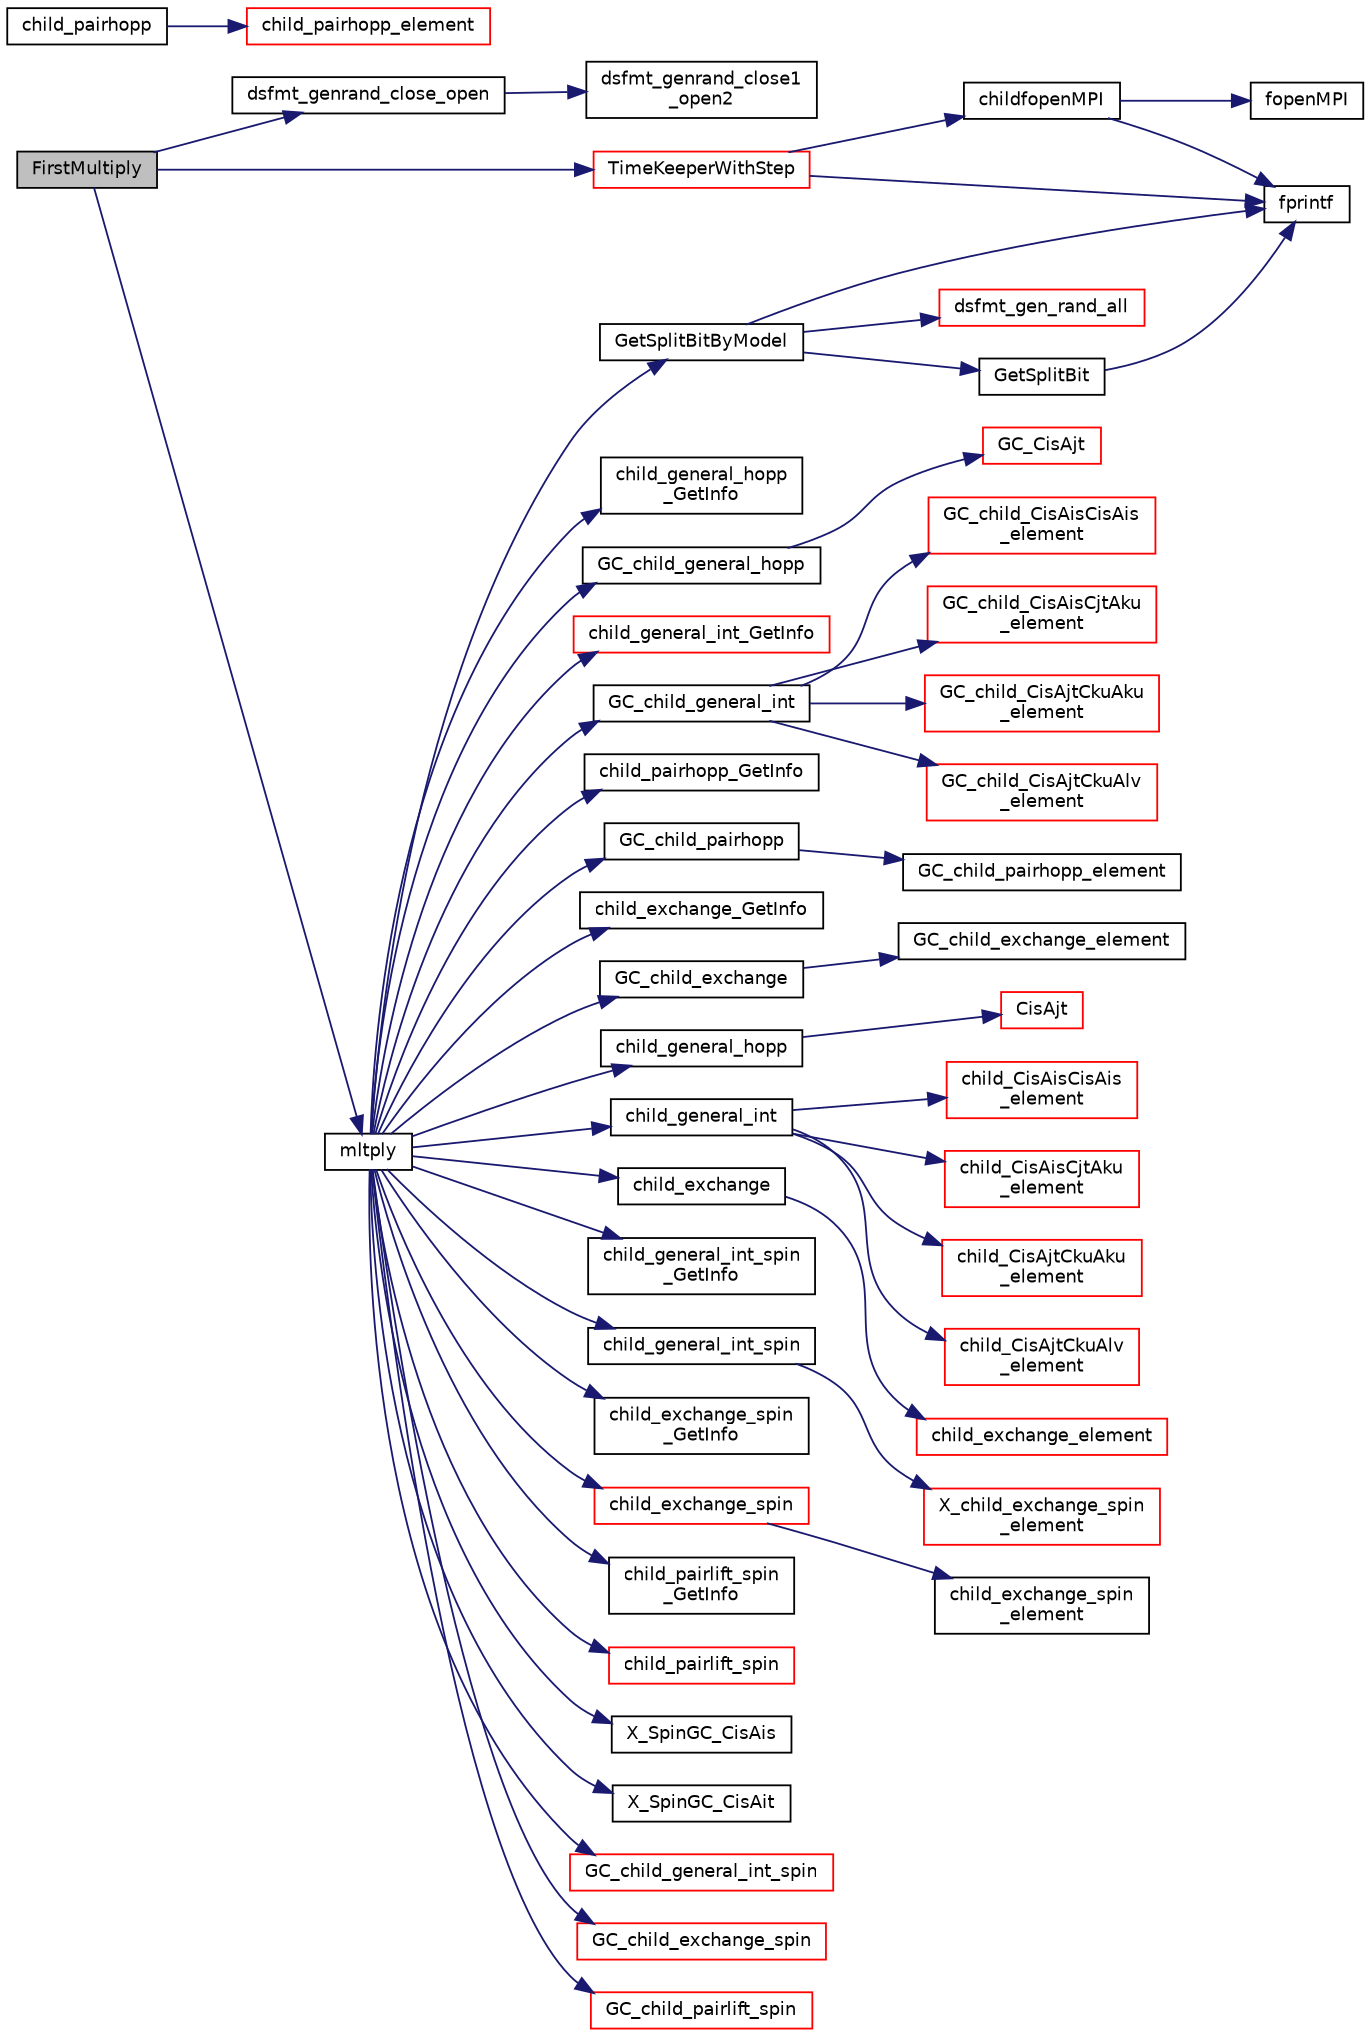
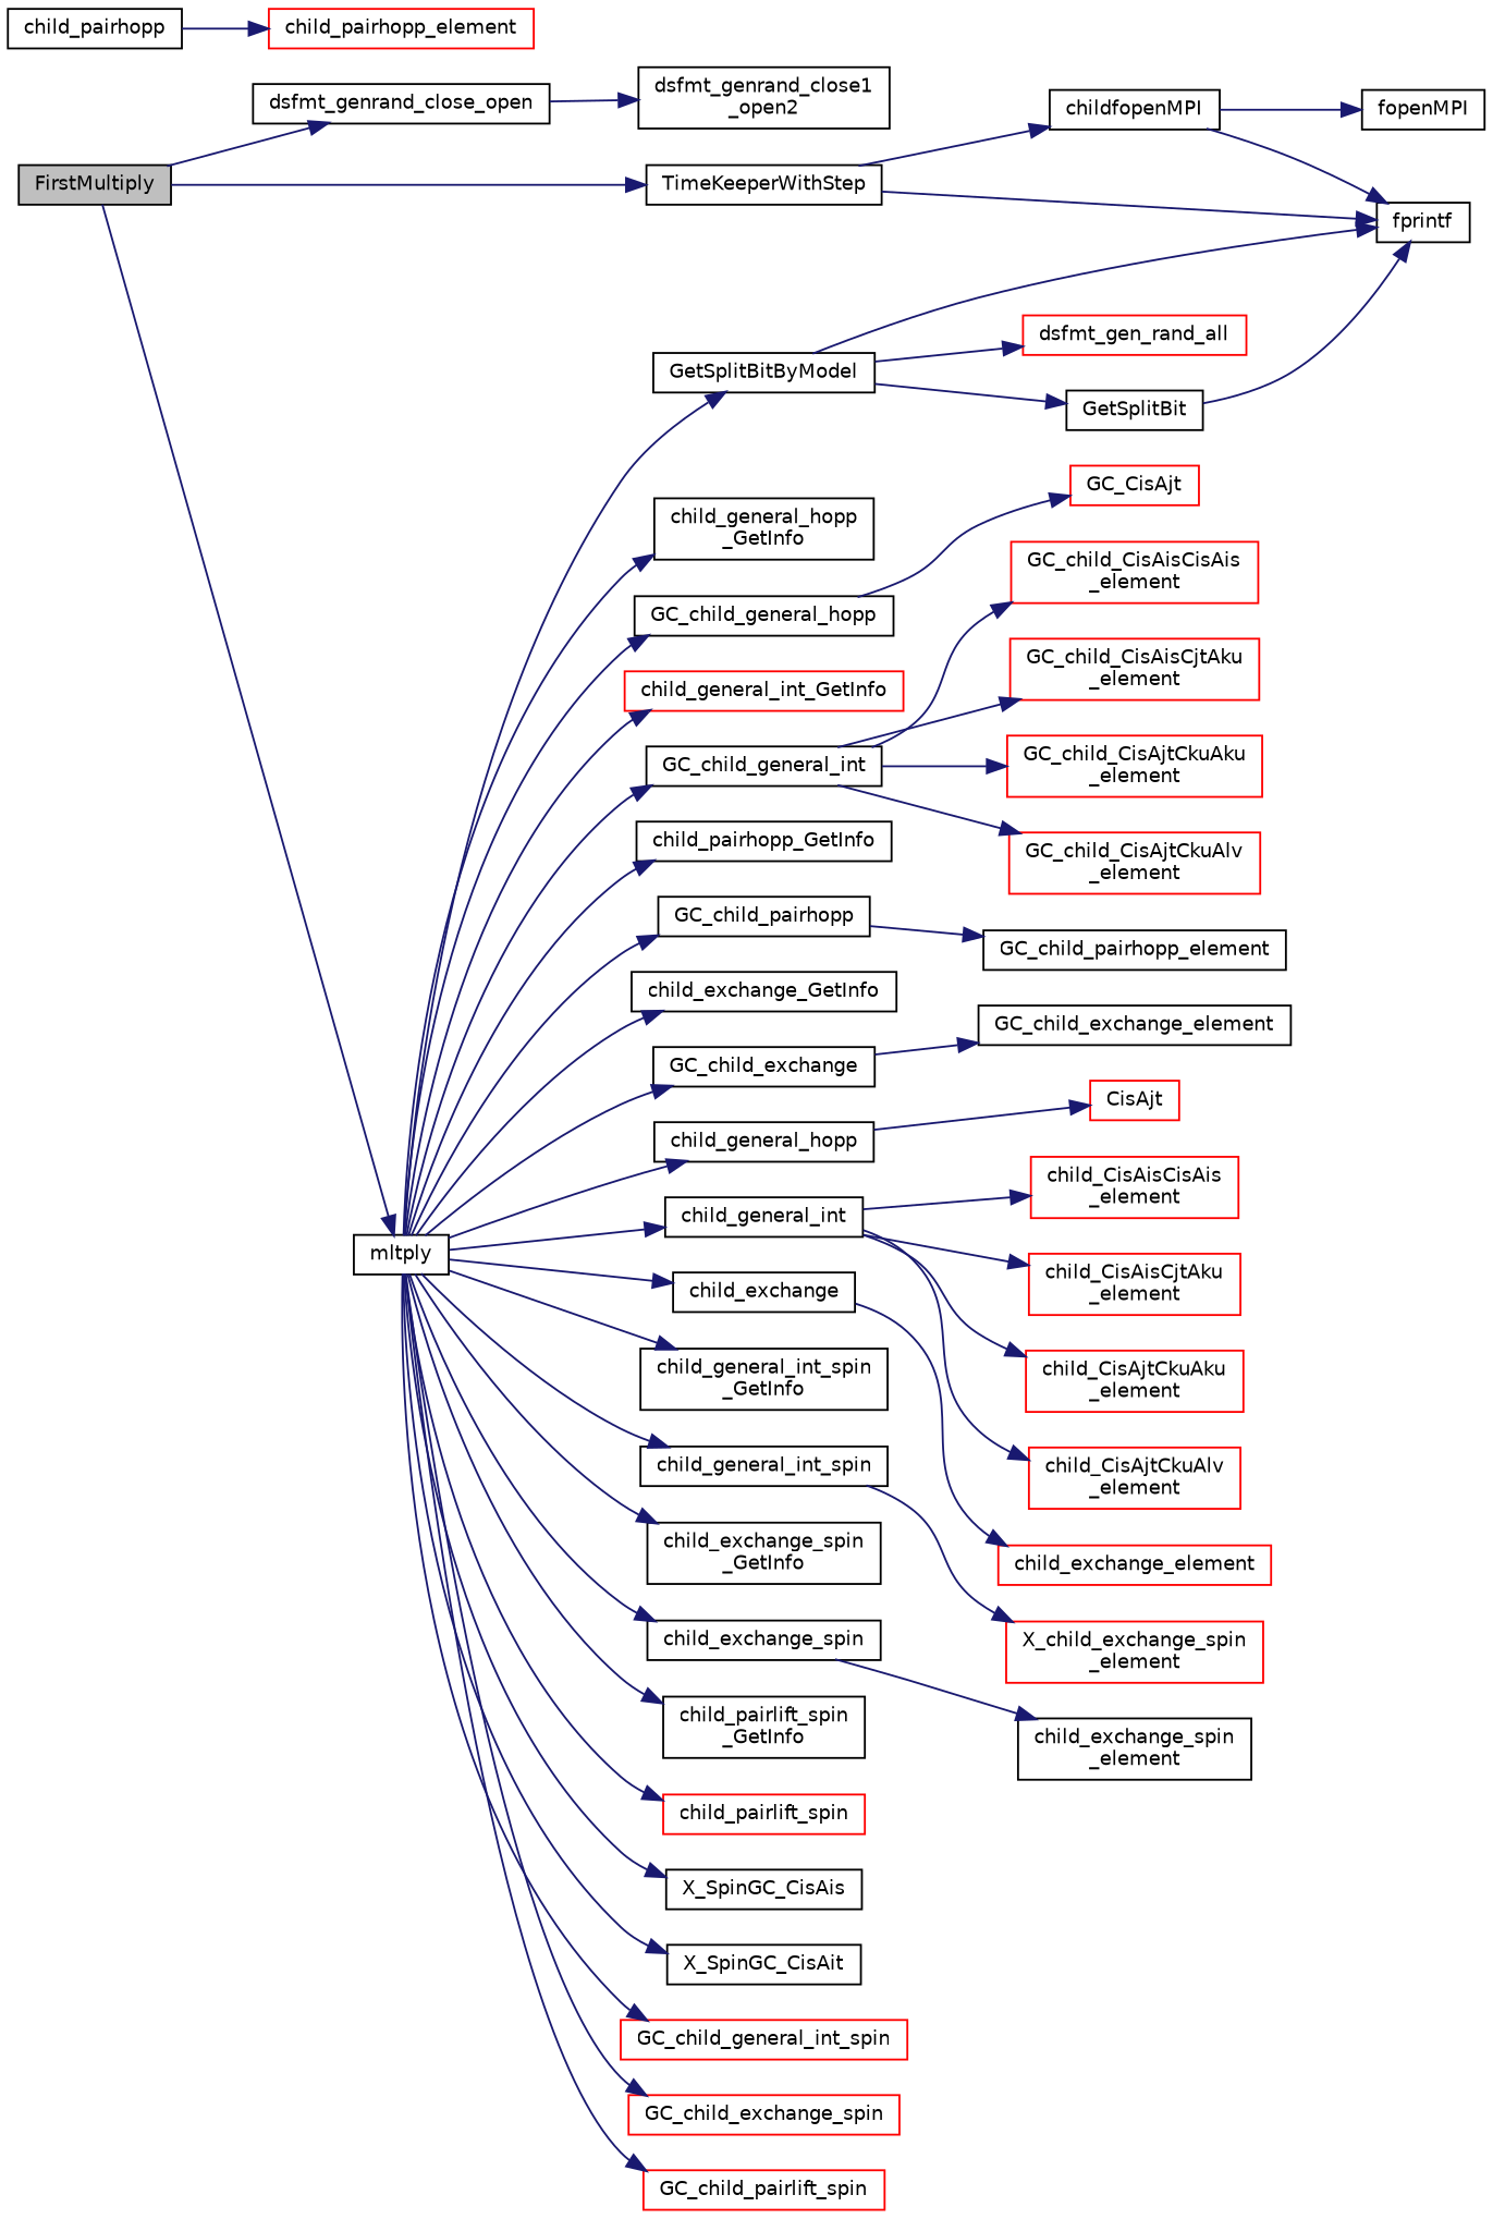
  digraph {
    rankdir=LR
    node [color=black fillcolor=white fontname=Helvetica fontsize=10 shape=record style=filled]
    edge [color=midnightblue fontname=Helvetica fontsize=10 labelfontname=Helvetica labelfontsize=10 style=solid]
    n1 [fillcolor=grey75 fontcolor=black height=0.2 label=FirstMultiply width=0.4]
    n2 [height=0.2 label=dsfmt_genrand_close_open width=0.4]
-   n3 [color=red height=0.2 label=TimeKeeperWithStep width=0.4]
+   n3 [height=0.2 label=TimeKeeperWithStep width=0.4]
    n4 [height=0.2 label=mltply width=0.4]
    n5 [height=0.2 label="dsfmt_genrand_close1\l_open2" width=0.4]
    n6 [height=0.2 label=childfopenMPI width=0.4]
    n7 [height=0.2 label=fprintf width=0.4]
    n8 [height=0.2 label=GetSplitBitByModel width=0.4]
    n9 [height=0.2 label="child_general_hopp\l_GetInfo" width=0.4]
    n10 [height=0.2 label=GC_child_general_hopp width=0.4]
    n11 [color=red height=0.2 label=child_general_int_GetInfo width=0.4]
    n12 [height=0.2 label=GC_child_general_int width=0.4]
    n13 [height=0.2 label=child_pairhopp_GetInfo width=0.4]
    n14 [height=0.2 label=GC_child_pairhopp width=0.4]
    n15 [height=0.2 label=child_exchange_GetInfo width=0.4]
    n16 [height=0.2 label=GC_child_exchange width=0.4]
    n17 [height=0.2 label=child_general_hopp width=0.4]
    n18 [height=0.2 label=child_general_int width=0.4]
    n19 [height=0.2 label=child_exchange width=0.4]
    n20 [height=0.2 label="child_general_int_spin\l_GetInfo" width=0.4]
    n21 [height=0.2 label=child_general_int_spin width=0.4]
    n22 [height=0.2 label="child_exchange_spin\l_GetInfo" width=0.4]
-   n23 [color=red height=0.2 label=child_exchange_spin width=0.4]
+   n23 [height=0.2 label=child_exchange_spin width=0.4]
    n24 [height=0.2 label="child_pairlift_spin\l_GetInfo" width=0.4]
    n25 [color=red height=0.2 label=child_pairlift_spin width=0.4]
    n26 [height=0.2 label=X_SpinGC_CisAis width=0.4]
    n27 [height=0.2 label=X_SpinGC_CisAit width=0.4]
    n28 [color=red height=0.2 label=GC_child_general_int_spin width=0.4]
    n29 [color=red height=0.2 label=GC_child_exchange_spin width=0.4]
    n30 [color=red height=0.2 label=GC_child_pairlift_spin width=0.4]
    n31 [color=red height=0.2 label=dsfmt_gen_rand_all width=0.4]
    n32 [height=0.2 label=fopenMPI width=0.4]
    n33 [height=0.2 label=GetSplitBit width=0.4]
    n34 [color=red height=0.2 label=GC_CisAjt width=0.4]
    n35 [color=red height=0.2 label="GC_child_CisAisCisAis\l_element" width=0.4]
    n36 [color=red height=0.2 label="GC_child_CisAisCjtAku\l_element" width=0.4]
    n37 [color=red height=0.2 label="GC_child_CisAjtCkuAku\l_element" width=0.4]
    n38 [color=red height=0.2 label="GC_child_CisAjtCkuAlv\l_element" width=0.4]
    n39 [height=0.2 label=GC_child_pairhopp_element width=0.4]
    n40 [height=0.2 label=GC_child_exchange_element width=0.4]
    n41 [color=red height=0.2 label=CisAjt width=0.4]
    n42 [color=red height=0.2 label="child_CisAisCisAis\l_element" width=0.4]
    n43 [color=red height=0.2 label="child_CisAisCjtAku\l_element" width=0.4]
    n44 [color=red height=0.2 label="child_CisAjtCkuAku\l_element" width=0.4]
    n45 [color=red height=0.2 label="child_CisAjtCkuAlv\l_element" width=0.4]
    n46 [height=0.2 label=child_pairhopp width=0.4]
    n47 [color=red height=0.2 label=child_pairhopp_element width=0.4]
    n48 [color=red height=0.2 label=child_exchange_element width=0.4]
    n49 [color=red height=0.2 label="X_child_exchange_spin\l_element" width=0.4]
    n50 [height=0.2 label="child_exchange_spin\l_element" width=0.4]
    n1 -> n2
    n1 -> n3
    n1 -> n4
    n2 -> n5
    n3 -> n6
    n3 -> n7
    n4 -> n8
    n4 -> n9
    n4 -> n10
    n4 -> n11
    n4 -> n12
    n4 -> n13
    n4 -> n14
    n4 -> n15
    n4 -> n16
    n4 -> n17
    n4 -> n18
    n4 -> n19
    n4 -> n20
    n4 -> n21
    n4 -> n22
    n4 -> n23
    n4 -> n24
    n4 -> n25
    n4 -> n26
    n4 -> n27
    n4 -> n28
    n4 -> n29
    n4 -> n30
    n6 -> n7
    n6 -> n32
    n8 -> n7
    n8 -> n31
    n8 -> n33
    n10 -> n34
    n12 -> n35
    n12 -> n36
    n12 -> n37
    n12 -> n38
    n14 -> n39
    n16 -> n40
    n17 -> n41
    n18 -> n42
    n18 -> n43
    n18 -> n44
    n18 -> n45
    n19 -> n48
    n21 -> n49
    n23 -> n50
    n33 -> n7
    n46 -> n47
  }
